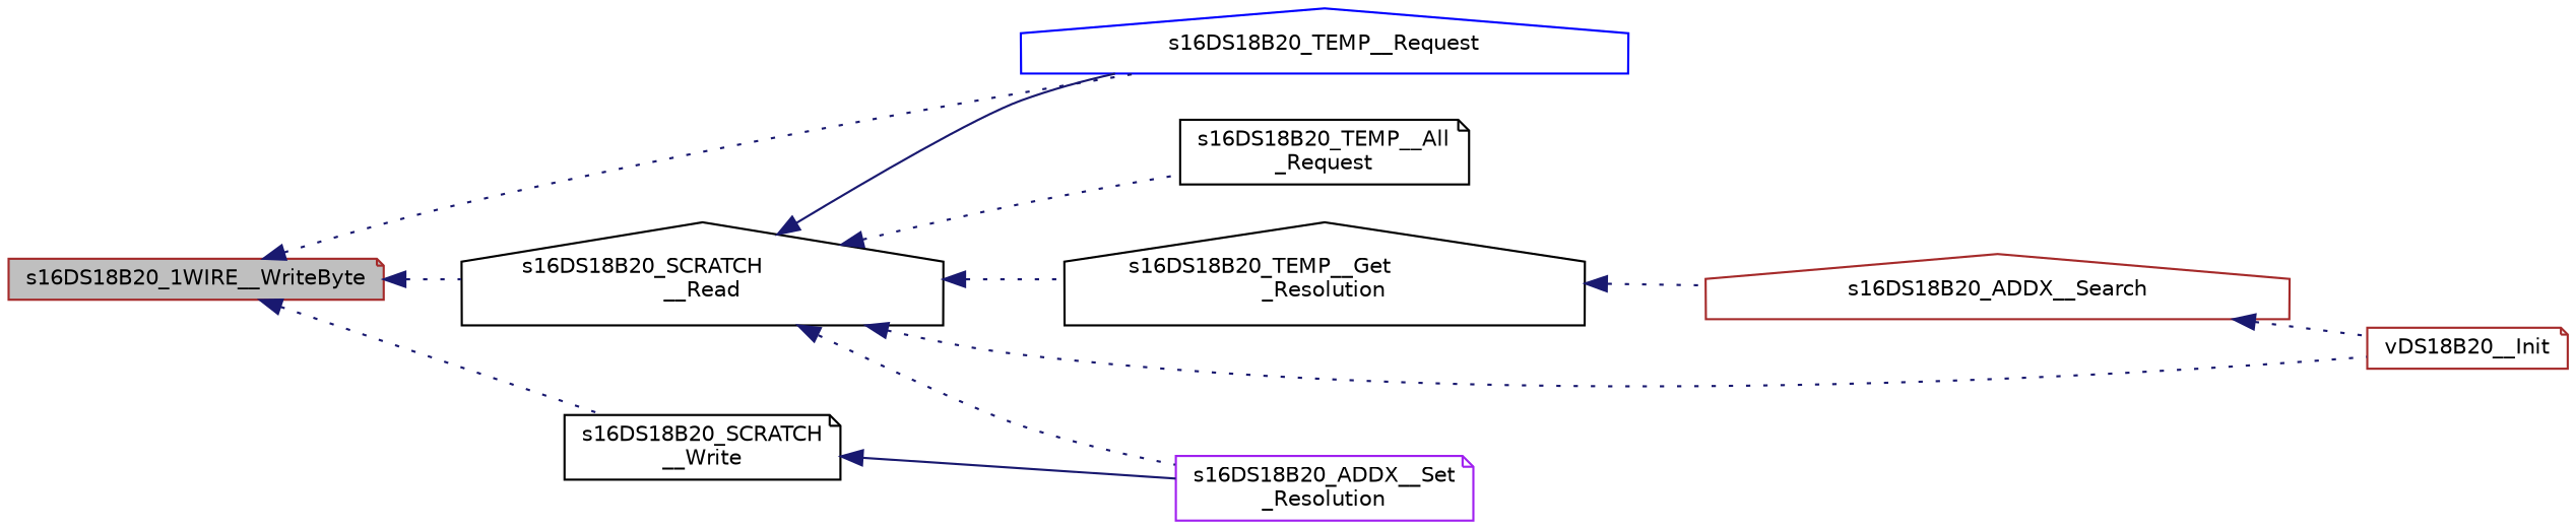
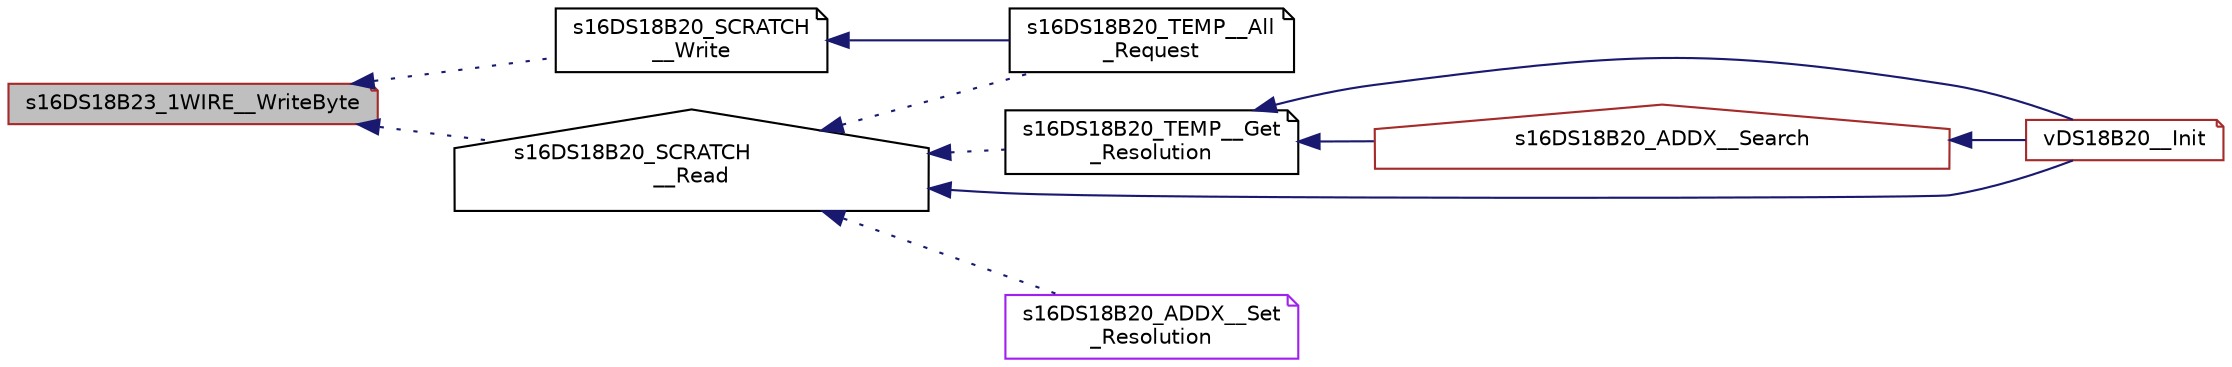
  digraph {
    rankdir=LR
    node [color=black fillcolor=white fontname=Helvetica fontsize=10 shape=note style=filled]
    edge [color=midnightblue dir=back fontname=Helvetica fontsize=10 labelfontname=Helvetica labelfontsize=10 style=dotted]
-   n1 [color=brown fillcolor=grey75 fontcolor=black height=0.2 label=s16DS18B20_1WIRE__WriteByte width=0.4]
+   n1 [color=brown fillcolor=grey75 fontcolor=black height=0.2 label=s16DS18B23_1WIRE__WriteByte width=0.4]
    n2 [height=0.2 label="s16DS18B20_SCRATCH\l__Read" shape=house width=0.4]
-   n3 [color=blue height=0.2 label=s16DS18B20_TEMP__Request shape=house width=0.4]
    n4 [height=0.2 label="s16DS18B20_SCRATCH\l__Write" width=0.4]
    n5 [height=0.2 label="s16DS18B20_TEMP__All\l_Request" width=0.4]
-   n6 [height=0.2 label="s16DS18B20_TEMP__Get\l_Resolution" shape=house width=0.4]
+   n6 [height=0.2 label="s16DS18B20_TEMP__Get\l_Resolution" width=0.4]
    n7 [color=brown height=0.2 label=vDS18B20__Init width=0.4]
    n8 [color=purple height=0.2 label="s16DS18B20_ADDX__Set\l_Resolution" width=0.4]
    n9 [color=brown height=0.2 label=s16DS18B20_ADDX__Search shape=house width=0.4]
    n1 -> n2
-   n1 -> n3
    n1 -> n4
-   n2 -> n3 [style=solid]
    n2 -> n5
    n2 -> n6
-   n2 -> n7
+   n2 -> n7 [style=solid]
    n2 -> n8
-   n4 -> n8 [style=solid]
-   n6 -> n9
-   n9 -> n7
+   n4 -> n5 [style=solid]
+   n6 -> n7 [style=solid]
+   n6 -> n9 [style=solid]
+   n9 -> n7 [style=solid]
  }
